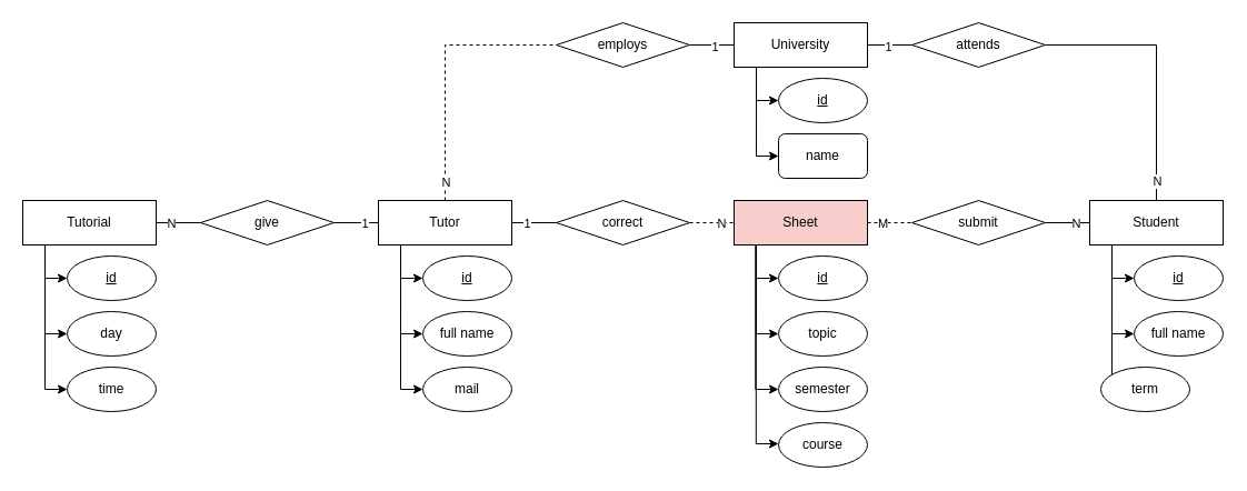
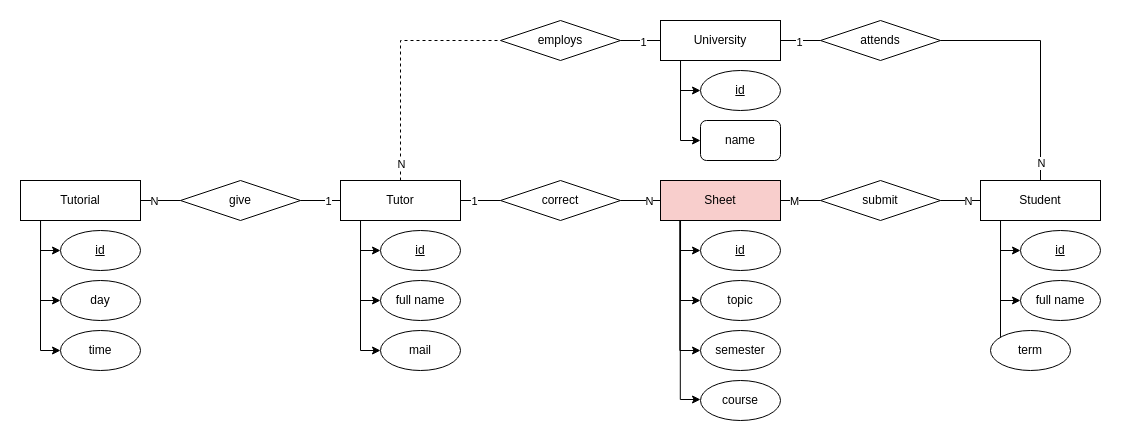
  <mxCell id="0" />
  <mxCell id="1" parent="0" />
  <mxCell id="2" style="edgeStyle=orthogonalEdgeStyle;rounded=0;orthogonalLoop=1;jettySize=auto;html=1;exitX=0.167;exitY=1.001;exitDx=0;exitDy=0;entryX=0;entryY=0.5;entryDx=0;entryDy=0;exitPerimeter=0;" edge="1" parent="1" source="5" target="7"><mxGeometry relative="1" as="geometry"><Array as="points"><mxPoint x="40" y="300" /></Array></mxGeometry></mxCell>
  <mxCell id="3" style="edgeStyle=orthogonalEdgeStyle;rounded=0;orthogonalLoop=1;jettySize=auto;html=1;entryX=0;entryY=0.5;entryDx=0;entryDy=0;" edge="1" parent="1" target="6"><mxGeometry relative="1" as="geometry"><mxPoint x="40" y="220" as="sourcePoint" /><Array as="points"><mxPoint x="40" y="220" /><mxPoint x="40" y="250" /></Array></mxGeometry></mxCell>
  <mxCell id="4" style="edgeStyle=orthogonalEdgeStyle;rounded=0;orthogonalLoop=1;jettySize=auto;html=1;exitX=0.167;exitY=1.001;exitDx=0;exitDy=0;entryX=0;entryY=0.5;entryDx=0;entryDy=0;exitPerimeter=0;" edge="1" parent="1" source="5" target="27"><mxGeometry relative="1" as="geometry"><Array as="points"><mxPoint x="40" y="350" /></Array></mxGeometry></mxCell>
  <mxCell id="5" value="Tutorial" style="whiteSpace=wrap;html=1;align=center;" vertex="1" parent="1"><mxGeometry x="20" y="180" width="120" height="40" as="geometry" /></mxCell>
  <mxCell id="6" value="id" style="ellipse;whiteSpace=wrap;html=1;align=center;fontStyle=4;" vertex="1" parent="1"><mxGeometry x="60" y="230" width="80" height="40" as="geometry" /></mxCell>
  <mxCell id="7" value="day" style="ellipse;whiteSpace=wrap;html=1;align=center;" vertex="1" parent="1"><mxGeometry x="60" y="280" width="80" height="40" as="geometry" /></mxCell>
  <mxCell id="8" style="edgeStyle=orthogonalEdgeStyle;rounded=0;orthogonalLoop=1;jettySize=auto;html=1;exitX=0.167;exitY=1.001;exitDx=0;exitDy=0;entryX=0;entryY=0.5;entryDx=0;entryDy=0;exitPerimeter=0;" edge="1" source="11" target="13" parent="1"><mxGeometry relative="1" as="geometry"><Array as="points"><mxPoint x="360" y="300" /></Array></mxGeometry></mxCell>
  <mxCell id="9" style="edgeStyle=orthogonalEdgeStyle;rounded=0;orthogonalLoop=1;jettySize=auto;html=1;entryX=0;entryY=0.5;entryDx=0;entryDy=0;" edge="1" target="12" parent="1"><mxGeometry relative="1" as="geometry"><mxPoint x="360" y="220" as="sourcePoint" /><Array as="points"><mxPoint x="360" y="220" /><mxPoint x="360" y="250" /></Array></mxGeometry></mxCell>
  <mxCell id="10" style="edgeStyle=orthogonalEdgeStyle;rounded=0;orthogonalLoop=1;jettySize=auto;html=1;entryX=0;entryY=0.5;entryDx=0;entryDy=0;entryPerimeter=0;" edge="1" parent="1" target="30"><mxGeometry relative="1" as="geometry"><mxPoint x="360" y="220" as="sourcePoint" /><mxPoint x="380" y="350" as="targetPoint" /><Array as="points"><mxPoint x="360" y="350" /></Array></mxGeometry></mxCell>
  <mxCell id="11" value="Tutor" style="whiteSpace=wrap;html=1;align=center;" vertex="1" parent="1"><mxGeometry x="340" y="180" width="120" height="40" as="geometry" /></mxCell>
  <mxCell id="12" value="id" style="ellipse;whiteSpace=wrap;html=1;align=center;fontStyle=4;" vertex="1" parent="1"><mxGeometry x="380" y="230" width="80" height="40" as="geometry" /></mxCell>
  <mxCell id="13" value="full name" style="ellipse;whiteSpace=wrap;html=1;align=center;" vertex="1" parent="1"><mxGeometry x="380" y="280" width="80" height="40" as="geometry" /></mxCell>
  <mxCell id="14" style="edgeStyle=orthogonalEdgeStyle;rounded=0;orthogonalLoop=1;jettySize=auto;html=1;exitX=0.167;exitY=1.001;exitDx=0;exitDy=0;entryX=0;entryY=0.5;entryDx=0;entryDy=0;exitPerimeter=0;" edge="1" source="17" target="19" parent="1"><mxGeometry relative="1" as="geometry"><Array as="points"><mxPoint x="1000" y="300" /></Array></mxGeometry></mxCell>
  <mxCell id="15" style="edgeStyle=orthogonalEdgeStyle;rounded=0;orthogonalLoop=1;jettySize=auto;html=1;entryX=0;entryY=0.5;entryDx=0;entryDy=0;" edge="1" target="18" parent="1"><mxGeometry relative="1" as="geometry"><mxPoint x="1000" y="220" as="sourcePoint" /><Array as="points"><mxPoint x="1000" y="220" /><mxPoint x="1000" y="250" /></Array></mxGeometry></mxCell>
  <mxCell id="16" style="edgeStyle=orthogonalEdgeStyle;rounded=0;orthogonalLoop=1;jettySize=auto;html=1;entryX=0;entryY=0.5;entryDx=0;entryDy=0;" edge="1" parent="1" target="28"><mxGeometry relative="1" as="geometry"><mxPoint x="1000" y="220" as="sourcePoint" /><Array as="points"><mxPoint x="1000" y="220" /><mxPoint x="1000" y="350" /></Array></mxGeometry></mxCell>
  <mxCell id="17" value="Student" style="whiteSpace=wrap;html=1;align=center;" vertex="1" parent="1"><mxGeometry x="980" y="180" width="120" height="40" as="geometry" /></mxCell>
  <mxCell id="18" value="id" style="ellipse;whiteSpace=wrap;html=1;align=center;fontStyle=4;" vertex="1" parent="1"><mxGeometry x="1020" y="230" width="80" height="40" as="geometry" /></mxCell>
  <mxCell id="19" value="full name" style="ellipse;whiteSpace=wrap;html=1;align=center;" vertex="1" parent="1"><mxGeometry x="1020" y="280" width="80" height="40" as="geometry" /></mxCell>
  <mxCell id="20" style="edgeStyle=orthogonalEdgeStyle;rounded=0;orthogonalLoop=1;jettySize=auto;html=1;exitX=0.167;exitY=1.001;exitDx=0;exitDy=0;entryX=0;entryY=0.5;entryDx=0;entryDy=0;exitPerimeter=0;" edge="1" source="24" target="26" parent="1"><mxGeometry relative="1" as="geometry"><Array as="points"><mxPoint x="680" y="300" /></Array></mxGeometry></mxCell>
  <mxCell id="21" style="edgeStyle=orthogonalEdgeStyle;rounded=0;orthogonalLoop=1;jettySize=auto;html=1;entryX=0;entryY=0.5;entryDx=0;entryDy=0;" edge="1" target="25" parent="1"><mxGeometry relative="1" as="geometry"><mxPoint x="680" y="220" as="sourcePoint" /><Array as="points"><mxPoint x="680" y="220" /><mxPoint x="680" y="250" /></Array></mxGeometry></mxCell>
  <mxCell id="22" style="edgeStyle=orthogonalEdgeStyle;rounded=0;orthogonalLoop=1;jettySize=auto;html=1;exitX=0.165;exitY=1.025;exitDx=0;exitDy=0;entryX=0;entryY=0.5;entryDx=0;entryDy=0;exitPerimeter=0;" edge="1" parent="1"><mxGeometry relative="1" as="geometry"><mxPoint x="679.8" y="220" as="sourcePoint" /><mxPoint x="700" y="399" as="targetPoint" /><Array as="points"><mxPoint x="680" y="399" /></Array></mxGeometry></mxCell>
  <mxCell id="23" style="edgeStyle=orthogonalEdgeStyle;rounded=0;orthogonalLoop=1;jettySize=auto;html=1;exitX=0.161;exitY=0.996;exitDx=0;exitDy=0;entryX=0;entryY=0.5;entryDx=0;entryDy=0;exitPerimeter=0;" edge="1" parent="1" source="24" target="29"><mxGeometry relative="1" as="geometry"><Array as="points"><mxPoint x="679" y="350" /></Array></mxGeometry></mxCell>
  <mxCell id="24" value="Sheet" style="whiteSpace=wrap;html=1;align=center;fillColor=#f8cecc;" vertex="1" parent="1"><mxGeometry x="660" y="180" width="120" height="40" as="geometry" /></mxCell>
  <mxCell id="25" value="id" style="ellipse;whiteSpace=wrap;html=1;align=center;fontStyle=4;" vertex="1" parent="1"><mxGeometry x="700" y="230" width="80" height="40" as="geometry" /></mxCell>
  <mxCell id="26" value="topic" style="ellipse;whiteSpace=wrap;html=1;align=center;" vertex="1" parent="1"><mxGeometry x="700" y="280" width="80" height="40" as="geometry" /></mxCell>
  <mxCell id="27" value="time" style="ellipse;whiteSpace=wrap;html=1;align=center;" vertex="1" parent="1"><mxGeometry x="60" y="330" width="80" height="40" as="geometry" /></mxCell>
  <mxCell id="28" value="term" style="ellipse;whiteSpace=wrap;html=1;align=center;" vertex="1" parent="1"><mxGeometry x="990" y="330" width="80" height="40" as="geometry" /></mxCell>
  <mxCell id="29" value="semester" style="ellipse;whiteSpace=wrap;html=1;align=center;" vertex="1" parent="1"><mxGeometry x="700" y="330" width="80" height="40" as="geometry" /></mxCell>
  <mxCell id="30" value="mail" style="ellipse;whiteSpace=wrap;html=1;align=center;" vertex="1" parent="1"><mxGeometry x="380" y="330" width="80" height="40" as="geometry" /></mxCell>
  <mxCell id="31" value="course" style="ellipse;whiteSpace=wrap;html=1;align=center;" vertex="1" parent="1"><mxGeometry x="700" y="380" width="80" height="40" as="geometry" /></mxCell>
  <mxCell id="32" value="give" style="shape=rhombus;perimeter=rhombusPerimeter;whiteSpace=wrap;html=1;align=center;" vertex="1" parent="1"><mxGeometry x="180" y="180" width="120" height="40" as="geometry" /></mxCell>
  <mxCell id="33" value="" style="endArrow=none;html=1;rounded=0;exitX=1;exitY=0.5;exitDx=0;exitDy=0;" edge="1" parent="1" source="32" target="11"><mxGeometry relative="1" as="geometry"><mxPoint x="310" y="170" as="sourcePoint" /><mxPoint x="340" y="200" as="targetPoint" /></mxGeometry></mxCell>
  <mxCell id="34" value="1" style="edgeLabel;html=1;align=center;verticalAlign=middle;resizable=0;points=[];" vertex="1" connectable="0" parent="33"><mxGeometry x="0.33" relative="1" as="geometry"><mxPoint as="offset" /></mxGeometry></mxCell>
  <mxCell id="35" value="" style="endArrow=none;html=1;rounded=0;exitX=1;exitY=0.5;exitDx=0;exitDy=0;entryX=0;entryY=0.5;entryDx=0;entryDy=0;" edge="1" parent="1" source="5" target="32"><mxGeometry width="50" height="50" relative="1" as="geometry"><mxPoint x="170" y="170" as="sourcePoint" /><mxPoint x="220" y="120" as="targetPoint" /></mxGeometry></mxCell>
  <mxCell id="36" value="N" style="edgeLabel;html=1;align=center;verticalAlign=middle;resizable=0;points=[];" vertex="1" connectable="0" parent="35"><mxGeometry x="-0.37" relative="1" as="geometry"><mxPoint as="offset" /></mxGeometry></mxCell>
  <mxCell id="37" value="correct" style="shape=rhombus;perimeter=rhombusPerimeter;whiteSpace=wrap;html=1;align=center;" vertex="1" parent="1"><mxGeometry x="500" y="180" width="120" height="40" as="geometry" /></mxCell>
  <mxCell id="38" value="" style="endArrow=none;html=1;rounded=0;exitX=1;exitY=0.5;exitDx=0;exitDy=0;entryX=0;entryY=0.5;entryDx=0;entryDy=0;" edge="1" parent="1" source="11" target="37"><mxGeometry width="50" height="50" relative="1" as="geometry"><mxPoint x="450" y="150" as="sourcePoint" /><mxPoint x="500" y="100" as="targetPoint" /></mxGeometry></mxCell>
  <mxCell id="39" value="1" style="edgeLabel;html=1;align=center;verticalAlign=middle;resizable=0;points=[];" vertex="1" connectable="0" parent="38"><mxGeometry x="-0.338" relative="1" as="geometry"><mxPoint as="offset" /></mxGeometry></mxCell>
- <mxCell id="40" value="" style="endArrow=none;html=1;rounded=0;exitX=1;exitY=0.5;exitDx=0;exitDy=0;entryX=0;entryY=0.5;entryDx=0;entryDy=0;dashed=1;" edge="1" parent="1" source="37" target="24"><mxGeometry width="50" height="50" relative="1" as="geometry"><mxPoint x="470" y="210" as="sourcePoint" /><mxPoint x="510" y="210" as="targetPoint" /></mxGeometry></mxCell>
+ <mxCell id="40" value="" style="endArrow=none;html=1;rounded=0;exitX=1;exitY=0.5;exitDx=0;exitDy=0;entryX=0;entryY=0.5;entryDx=0;entryDy=0;" edge="1" parent="1" source="37" target="24"><mxGeometry width="50" height="50" relative="1" as="geometry"><mxPoint x="470" y="210" as="sourcePoint" /><mxPoint x="510" y="210" as="targetPoint" /></mxGeometry></mxCell>
  <mxCell id="41" value="N" style="edgeLabel;html=1;align=center;verticalAlign=middle;resizable=0;points=[];" vertex="1" connectable="0" parent="40"><mxGeometry x="0.4" y="1" relative="1" as="geometry"><mxPoint y="1" as="offset" /></mxGeometry></mxCell>
  <mxCell id="42" value="submit" style="shape=rhombus;perimeter=rhombusPerimeter;whiteSpace=wrap;html=1;align=center;" vertex="1" parent="1"><mxGeometry x="820" y="180" width="120" height="40" as="geometry" /></mxCell>
- <mxCell id="43" value="" style="endArrow=none;html=1;rounded=0;exitX=1;exitY=0.5;exitDx=0;exitDy=0;entryX=0;entryY=0.5;entryDx=0;entryDy=0;dashed=1;" edge="1" parent="1" source="24" target="42"><mxGeometry width="50" height="50" relative="1" as="geometry"><mxPoint x="760" y="160" as="sourcePoint" /><mxPoint x="810" y="110" as="targetPoint" /></mxGeometry></mxCell>
+ <mxCell id="43" value="" style="endArrow=none;html=1;rounded=0;exitX=1;exitY=0.5;exitDx=0;exitDy=0;entryX=0;entryY=0.5;entryDx=0;entryDy=0;" edge="1" parent="1" source="24" target="42"><mxGeometry width="50" height="50" relative="1" as="geometry"><mxPoint x="760" y="160" as="sourcePoint" /><mxPoint x="810" y="110" as="targetPoint" /></mxGeometry></mxCell>
  <mxCell id="44" value="M" style="edgeLabel;html=1;align=center;verticalAlign=middle;resizable=0;points=[];" vertex="1" connectable="0" parent="43"><mxGeometry x="-0.35" y="1" relative="1" as="geometry"><mxPoint y="1" as="offset" /></mxGeometry></mxCell>
  <mxCell id="45" value="" style="endArrow=none;html=1;rounded=0;exitX=1;exitY=0.5;exitDx=0;exitDy=0;entryX=0;entryY=0.5;entryDx=0;entryDy=0;" edge="1" parent="1" source="42" target="17"><mxGeometry width="50" height="50" relative="1" as="geometry"><mxPoint x="790" y="210" as="sourcePoint" /><mxPoint x="830" y="210" as="targetPoint" /></mxGeometry></mxCell>
  <mxCell id="46" value="N" style="edgeLabel;html=1;align=center;verticalAlign=middle;resizable=0;points=[];" vertex="1" connectable="0" parent="45"><mxGeometry x="0.336" y="-1" relative="1" as="geometry"><mxPoint y="-1" as="offset" /></mxGeometry></mxCell>
  <mxCell id="47" style="edgeStyle=orthogonalEdgeStyle;rounded=0;orthogonalLoop=1;jettySize=auto;html=1;exitX=0.167;exitY=1.001;exitDx=0;exitDy=0;entryX=0;entryY=0.5;entryDx=0;entryDy=0;exitPerimeter=0;" edge="1" source="49" target="51" parent="1"><mxGeometry relative="1" as="geometry"><Array as="points"><mxPoint x="680" y="140" /></Array></mxGeometry></mxCell>
  <mxCell id="48" style="edgeStyle=orthogonalEdgeStyle;rounded=0;orthogonalLoop=1;jettySize=auto;html=1;entryX=0;entryY=0.5;entryDx=0;entryDy=0;" edge="1" target="50" parent="1"><mxGeometry relative="1" as="geometry"><mxPoint x="680" y="60" as="sourcePoint" /><Array as="points"><mxPoint x="680" y="60" /><mxPoint x="680" y="90" /></Array></mxGeometry></mxCell>
  <mxCell id="49" value="University" style="whiteSpace=wrap;html=1;align=center;" vertex="1" parent="1"><mxGeometry x="660" y="20" width="120" height="40" as="geometry" /></mxCell>
  <mxCell id="50" value="id" style="ellipse;whiteSpace=wrap;html=1;align=center;fontStyle=4;" vertex="1" parent="1"><mxGeometry x="700" y="70" width="80" height="40" as="geometry" /></mxCell>
  <mxCell id="51" value="name" style="whiteSpace=wrap;html=1;align=center;rounded=1;" vertex="1" parent="1"><mxGeometry x="700" y="120" width="80" height="40" as="geometry" /></mxCell>
  <mxCell id="52" value="attends" style="shape=rhombus;perimeter=rhombusPerimeter;whiteSpace=wrap;html=1;align=center;" vertex="1" parent="1"><mxGeometry x="820" y="20" width="120" height="40" as="geometry" /></mxCell>
  <mxCell id="53" value="employs" style="shape=rhombus;perimeter=rhombusPerimeter;whiteSpace=wrap;html=1;align=center;" vertex="1" parent="1"><mxGeometry x="500" y="20" width="120" height="40" as="geometry" /></mxCell>
  <mxCell id="54" value="" style="endArrow=none;html=1;rounded=0;entryX=0;entryY=0.5;entryDx=0;entryDy=0;exitX=0.5;exitY=0;exitDx=0;exitDy=0;edgeStyle=orthogonalEdgeStyle;dashed=1;" edge="1" parent="1" source="11" target="53"><mxGeometry width="50" height="50" relative="1" as="geometry"><mxPoint x="380" y="100" as="sourcePoint" /><mxPoint x="430" y="50" as="targetPoint" /></mxGeometry></mxCell>
  <mxCell id="55" value="N" style="edgeLabel;html=1;align=center;verticalAlign=middle;resizable=0;points=[];" vertex="1" connectable="0" parent="54"><mxGeometry x="-0.862" relative="1" as="geometry"><mxPoint as="offset" /></mxGeometry></mxCell>
  <mxCell id="56" value="" style="endArrow=none;html=1;rounded=0;entryX=1;entryY=0.5;entryDx=0;entryDy=0;exitX=0.5;exitY=0;exitDx=0;exitDy=0;edgeStyle=orthogonalEdgeStyle;" edge="1" parent="1" source="17" target="52"><mxGeometry width="50" height="50" relative="1" as="geometry"><mxPoint x="1020" y="140" as="sourcePoint" /><mxPoint x="1120" y="0" as="targetPoint" /></mxGeometry></mxCell>
  <mxCell id="57" value="N" style="edgeLabel;html=1;align=center;verticalAlign=middle;resizable=0;points=[];" vertex="1" connectable="0" parent="56"><mxGeometry x="-0.851" relative="1" as="geometry"><mxPoint as="offset" /></mxGeometry></mxCell>
  <mxCell id="58" value="" style="endArrow=none;html=1;rounded=0;entryX=1;entryY=0.5;entryDx=0;entryDy=0;exitX=0;exitY=0.5;exitDx=0;exitDy=0;" edge="1" parent="1" source="49" target="53"><mxGeometry width="50" height="50" relative="1" as="geometry"><mxPoint x="410" y="190" as="sourcePoint" /><mxPoint x="510" y="50" as="targetPoint" /></mxGeometry></mxCell>
  <mxCell id="59" value="1" style="edgeLabel;html=1;align=center;verticalAlign=middle;resizable=0;points=[];" vertex="1" connectable="0" parent="58"><mxGeometry x="-0.083" y="1" relative="1" as="geometry"><mxPoint as="offset" /></mxGeometry></mxCell>
  <mxCell id="60" value="" style="endArrow=none;html=1;rounded=0;entryX=1;entryY=0.5;entryDx=0;entryDy=0;exitX=0;exitY=0.5;exitDx=0;exitDy=0;" edge="1" parent="1" source="52" target="49"><mxGeometry width="50" height="50" relative="1" as="geometry"><mxPoint x="670" y="50" as="sourcePoint" /><mxPoint x="630" y="50" as="targetPoint" /></mxGeometry></mxCell>
  <mxCell id="61" value="1" style="edgeLabel;html=1;align=center;verticalAlign=middle;resizable=0;points=[];" vertex="1" connectable="0" parent="60"><mxGeometry x="0.124" y="1" relative="1" as="geometry"><mxPoint as="offset" /></mxGeometry></mxCell>
